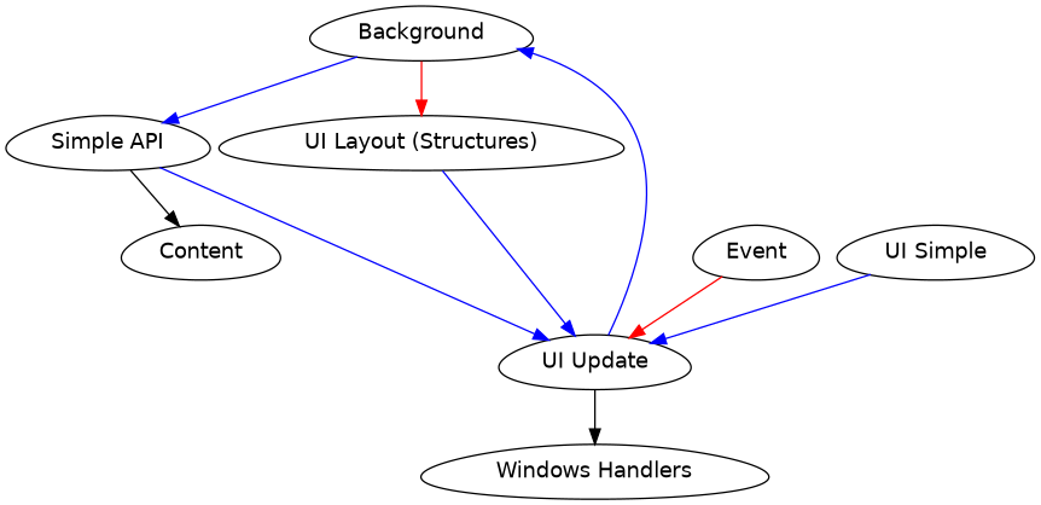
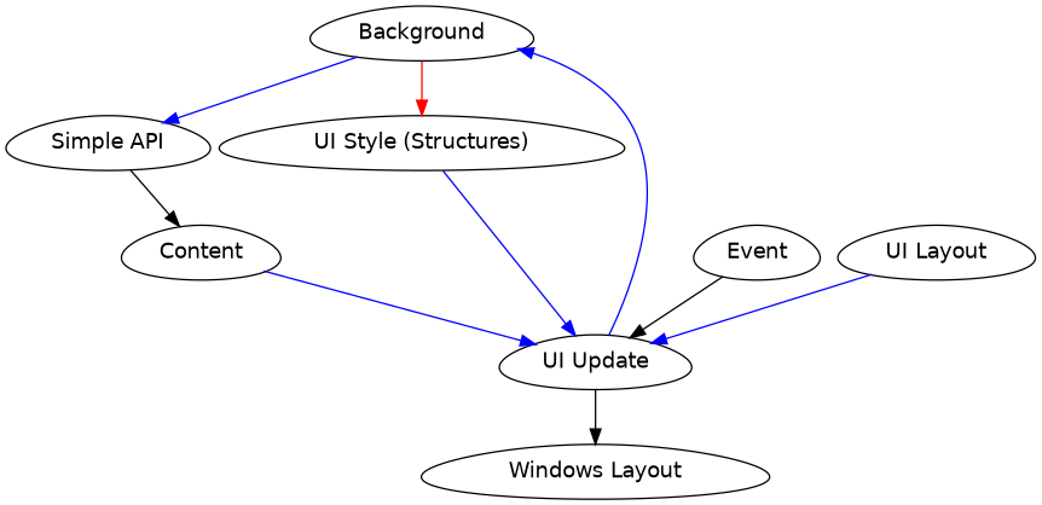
  digraph {
    fontname="DejaVu Sans"
    node [fontname="DejaVu Sans" shape=egg]
    edge [color=blue fontname="DejaVu Sans"]
    Background
    "Simple API"
-   "UI Style (Structures)" [label="UI Layout (Structures)"]
+   "UI Style (Structures)"
    Content
    "UI Update"
-   "Windows Handlers"
+   "Windows Handlers" [label="Windows Layout"]
    Event
-   "UI Layout" [label="UI Simple"]
+   "UI Layout"
    Background -> "Simple API"
    Background -> "UI Style (Structures)" [color=red]
    "Simple API" -> Content [color=""]
    "UI Style (Structures)" -> "UI Update"
-   "Simple API" -> "UI Update"
+   Content -> "UI Update"
    "UI Update" -> Background
    "UI Update" -> "Windows Handlers" [color=""]
-   Event -> "UI Update" [color=red]
+   Event -> "UI Update" [color=black]
    "UI Layout" -> "UI Update"
  }
